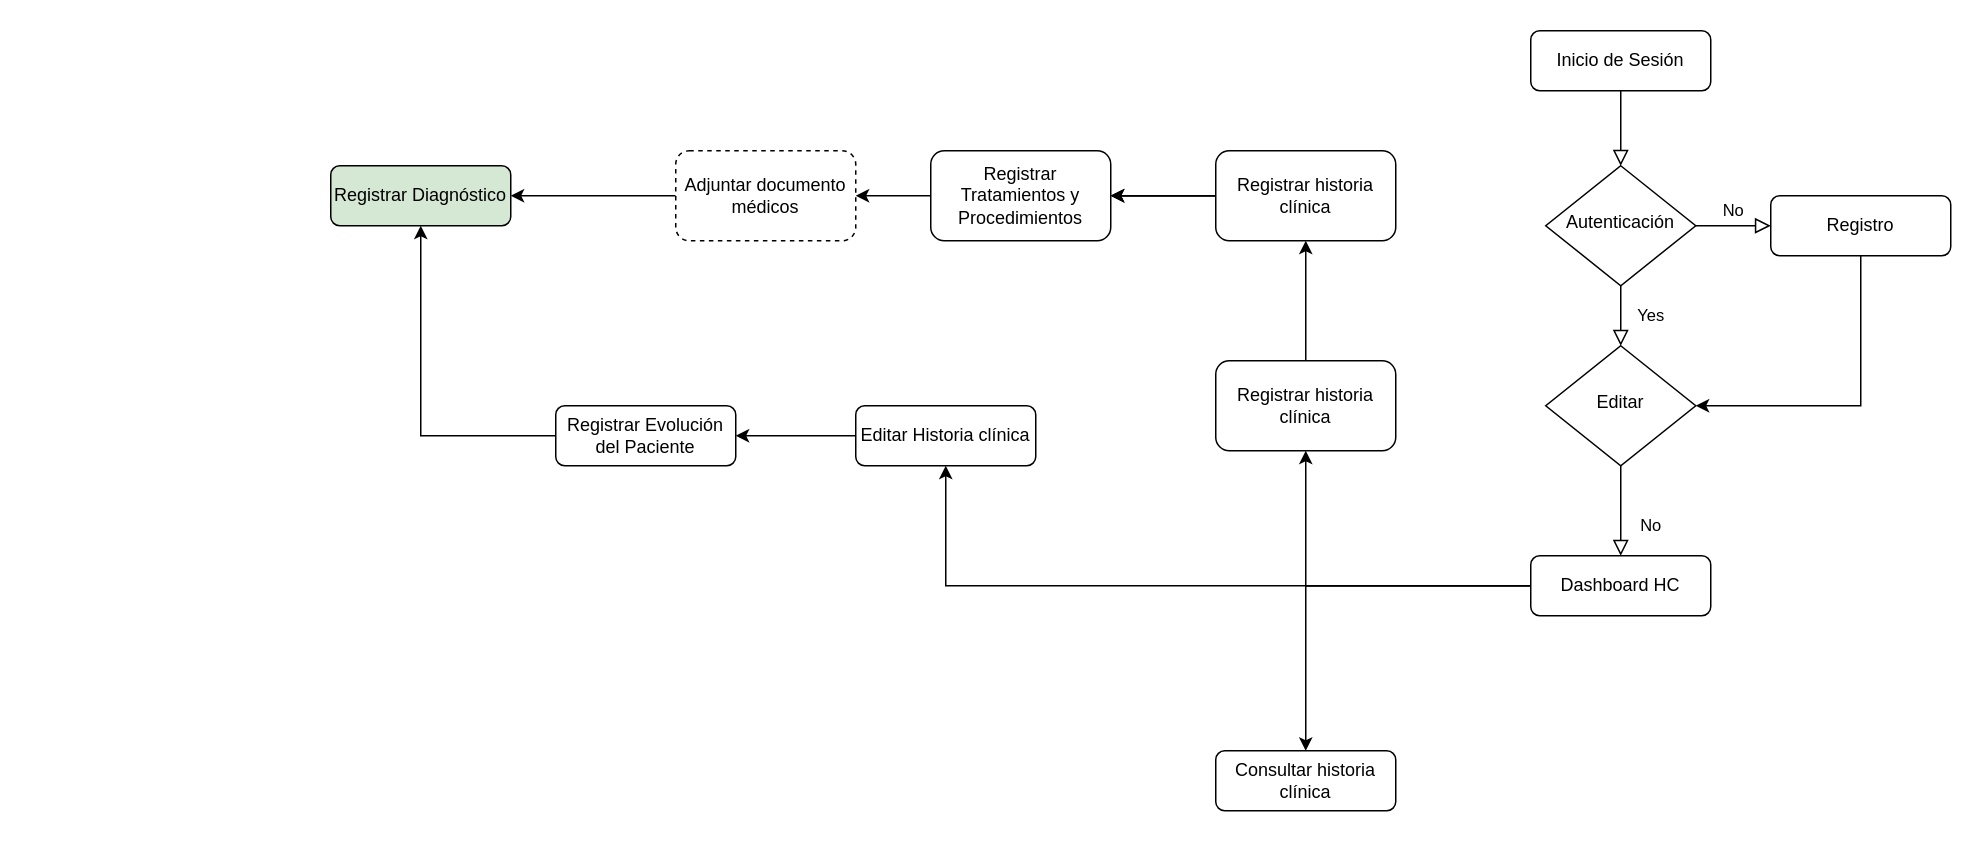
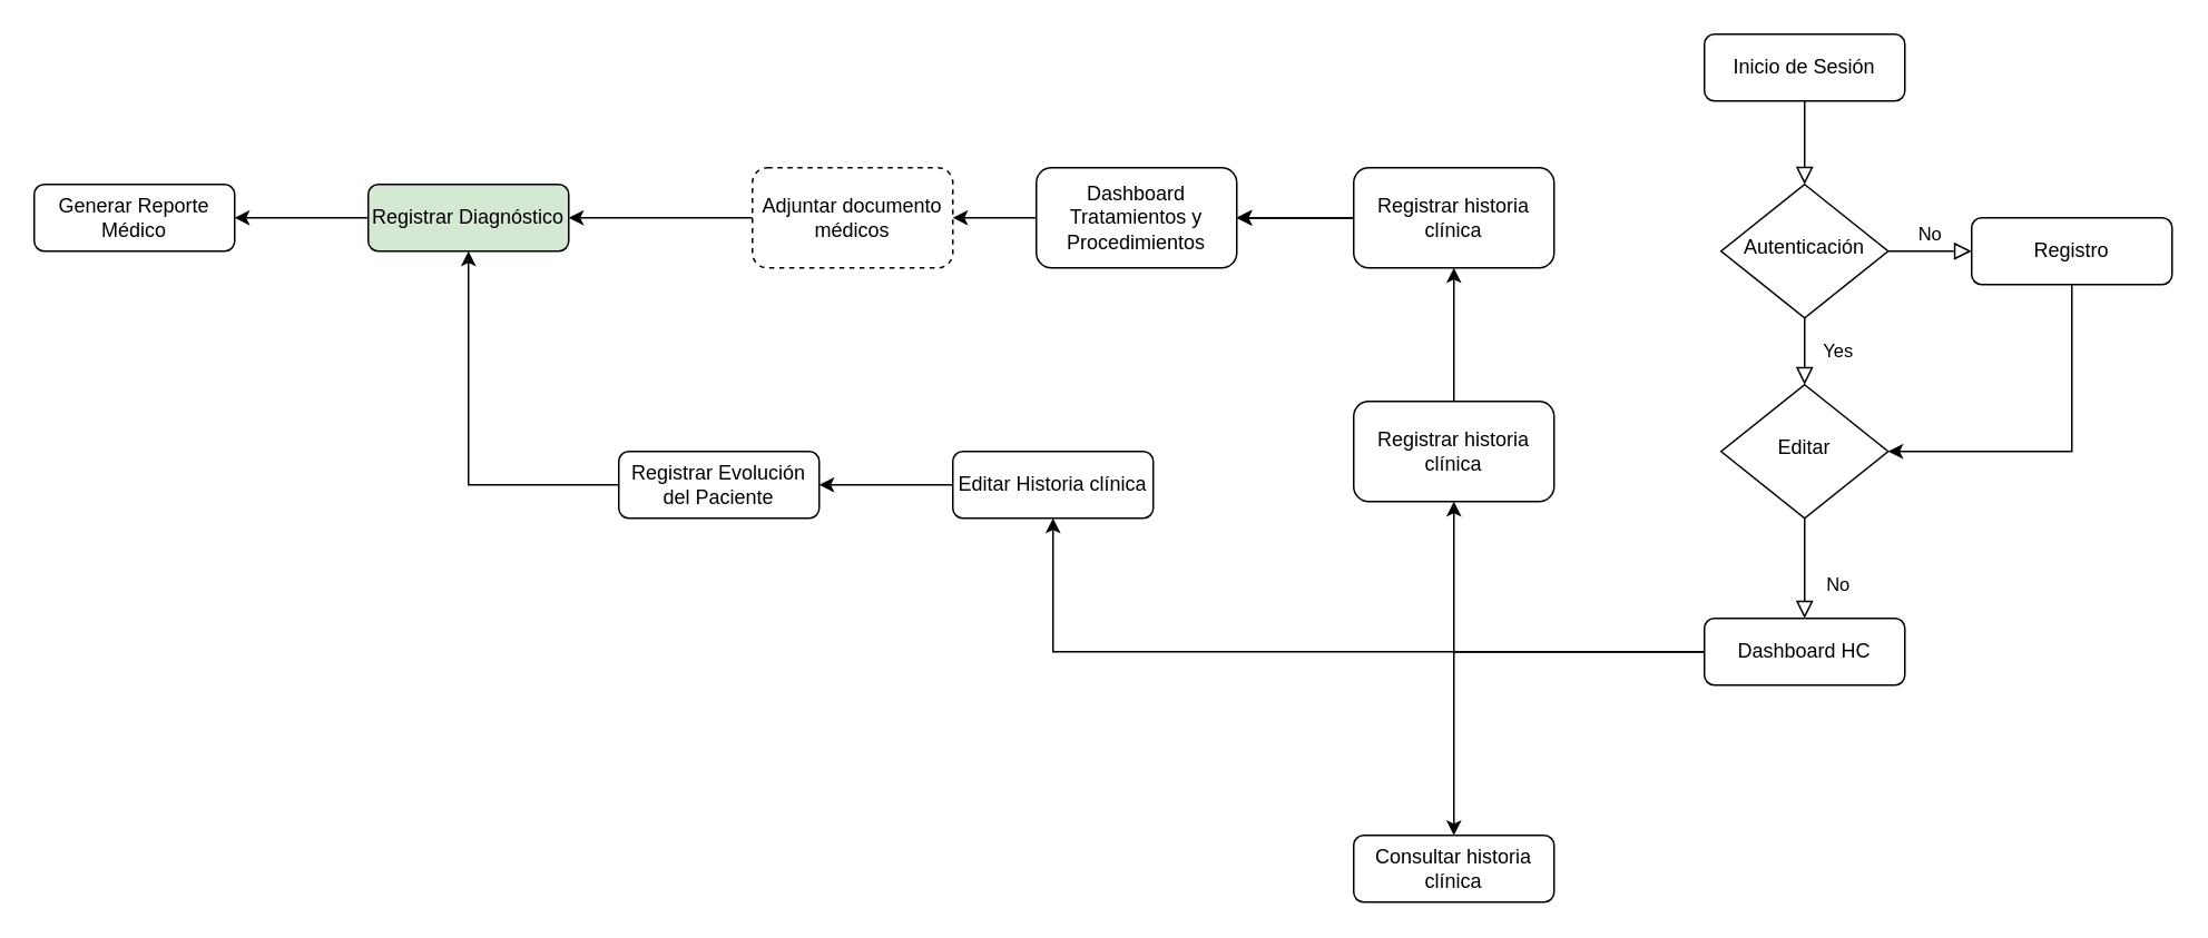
  <mxCell id="0" />
  <mxCell id="1" parent="0" />
  <mxCell id="2" value="" style="rounded=0;html=1;jettySize=auto;orthogonalLoop=1;fontSize=11;endArrow=block;endFill=0;endSize=8;strokeWidth=1;shadow=0;labelBackgroundColor=none;edgeStyle=orthogonalEdgeStyle;" parent="1" source="3" target="6" edge="1"><mxGeometry relative="1" as="geometry" /></mxCell>
  <mxCell id="3" value="Inicio de Sesión" style="rounded=1;whiteSpace=wrap;html=1;fontSize=12;glass=0;strokeWidth=1;shadow=0;" parent="1" vertex="1"><mxGeometry x="1020" y="20" width="120" height="40" as="geometry" /></mxCell>
  <mxCell id="4" value="Yes" style="rounded=0;html=1;jettySize=auto;orthogonalLoop=1;fontSize=11;endArrow=block;endFill=0;endSize=8;strokeWidth=1;shadow=0;labelBackgroundColor=none;edgeStyle=orthogonalEdgeStyle;" parent="1" source="6" target="10" edge="1"><mxGeometry y="20" relative="1" as="geometry"><mxPoint as="offset" /></mxGeometry></mxCell>
  <mxCell id="5" value="No" style="edgeStyle=orthogonalEdgeStyle;rounded=0;html=1;jettySize=auto;orthogonalLoop=1;fontSize=11;endArrow=block;endFill=0;endSize=8;strokeWidth=1;shadow=0;labelBackgroundColor=none;" parent="1" source="6" target="8" edge="1"><mxGeometry y="10" relative="1" as="geometry"><mxPoint as="offset" /></mxGeometry></mxCell>
  <mxCell id="6" value="Autenticación" style="rhombus;whiteSpace=wrap;html=1;shadow=0;fontFamily=Helvetica;fontSize=12;align=center;strokeWidth=1;spacing=6;spacingTop=-4;" parent="1" vertex="1"><mxGeometry x="1030" y="110" width="100" height="80" as="geometry" /></mxCell>
  <mxCell id="7" style="edgeStyle=orthogonalEdgeStyle;rounded=0;orthogonalLoop=1;jettySize=auto;html=1;exitX=0.5;exitY=1;exitDx=0;exitDy=0;entryX=1;entryY=0.5;entryDx=0;entryDy=0;" edge="1" parent="1" source="8" target="10"><mxGeometry relative="1" as="geometry"><mxPoint x="1270" y="220" as="sourcePoint" /><mxPoint x="1170" y="300" as="targetPoint" /></mxGeometry></mxCell>
  <mxCell id="8" value="Registro" style="rounded=1;whiteSpace=wrap;html=1;fontSize=12;glass=0;strokeWidth=1;shadow=0;" parent="1" vertex="1"><mxGeometry x="1180" y="130" width="120" height="40" as="geometry" /></mxCell>
  <mxCell id="9" value="No" style="rounded=0;html=1;jettySize=auto;orthogonalLoop=1;fontSize=11;endArrow=block;endFill=0;endSize=8;strokeWidth=1;shadow=0;labelBackgroundColor=none;edgeStyle=orthogonalEdgeStyle;" parent="1" source="10" target="14" edge="1"><mxGeometry x="0.333" y="20" relative="1" as="geometry"><mxPoint as="offset" /></mxGeometry></mxCell>
  <mxCell id="10" value="Editar" style="rhombus;whiteSpace=wrap;html=1;shadow=0;fontFamily=Helvetica;fontSize=12;align=center;strokeWidth=1;spacing=6;spacingTop=-4;" parent="1" vertex="1"><mxGeometry x="1030" y="230" width="100" height="80" as="geometry" /></mxCell>
  <mxCell id="11" value="" style="edgeStyle=orthogonalEdgeStyle;rounded=0;orthogonalLoop=1;jettySize=auto;html=1;" edge="1" parent="1" source="14" target="16"><mxGeometry relative="1" as="geometry" /></mxCell>
  <mxCell id="12" value="" style="edgeStyle=orthogonalEdgeStyle;rounded=0;orthogonalLoop=1;jettySize=auto;html=1;" edge="1" parent="1" source="14" target="18"><mxGeometry relative="1" as="geometry" /></mxCell>
  <mxCell id="13" value="" style="edgeStyle=orthogonalEdgeStyle;rounded=0;orthogonalLoop=1;jettySize=auto;html=1;" edge="1" parent="1" source="14" target="19"><mxGeometry relative="1" as="geometry" /></mxCell>
  <mxCell id="14" value="Dashboard HC" style="rounded=1;whiteSpace=wrap;html=1;fontSize=12;glass=0;strokeWidth=1;shadow=0;" parent="1" vertex="1"><mxGeometry x="1020" y="370" width="120" height="40" as="geometry" /></mxCell>
  <mxCell id="15" value="" style="edgeStyle=orthogonalEdgeStyle;rounded=0;orthogonalLoop=1;jettySize=auto;html=1;" edge="1" parent="1" source="16" target="20"><mxGeometry relative="1" as="geometry" /></mxCell>
  <mxCell id="16" value="Registrar historia clínica" style="whiteSpace=wrap;html=1;rounded=1;glass=0;strokeWidth=1;shadow=0;" vertex="1" parent="1"><mxGeometry x="810" y="240" width="120" height="60" as="geometry" /></mxCell>
  <mxCell id="17" value="" style="edgeStyle=orthogonalEdgeStyle;rounded=0;orthogonalLoop=1;jettySize=auto;html=1;" edge="1" parent="1" source="18" target="31"><mxGeometry relative="1" as="geometry" /></mxCell>
  <mxCell id="18" value="Editar Historia clínica" style="rounded=1;whiteSpace=wrap;html=1;fontSize=12;glass=0;strokeWidth=1;shadow=0;" vertex="1" parent="1"><mxGeometry x="570" y="270" width="120" height="40" as="geometry" /></mxCell>
  <mxCell id="19" value="Consultar historia clínica" style="rounded=1;whiteSpace=wrap;html=1;fontSize=12;glass=0;strokeWidth=1;shadow=0;" vertex="1" parent="1"><mxGeometry x="810" y="500" width="120" height="40" as="geometry" /></mxCell>
  <mxCell id="20" value="Registrar historia clínica" style="whiteSpace=wrap;html=1;rounded=1;glass=0;strokeWidth=1;shadow=0;" vertex="1" parent="1"><mxGeometry x="810" y="100" width="120" height="60" as="geometry" /></mxCell>
  <mxCell id="21" value="" style="edgeStyle=orthogonalEdgeStyle;rounded=0;orthogonalLoop=1;jettySize=auto;html=1;entryX=1;entryY=0.5;entryDx=0;entryDy=0;" edge="1" parent="1" source="22" target="24"><mxGeometry relative="1" as="geometry"><mxPoint x="420" y="130" as="targetPoint" /></mxGeometry></mxCell>
  <mxCell id="22" value="Adjuntar documento médicos" style="whiteSpace=wrap;html=1;rounded=1;glass=0;strokeWidth=1;shadow=0;dashed=1;" vertex="1" parent="1"><mxGeometry x="450" y="100" width="120" height="60" as="geometry" /></mxCell>
+ <mxCell id="23" value="" style="edgeStyle=orthogonalEdgeStyle;rounded=0;orthogonalLoop=1;jettySize=auto;html=1;" edge="1" parent="1" source="24" target="32"><mxGeometry relative="1" as="geometry" /></mxCell>
  <mxCell id="24" value="Registrar Diagnóstico" style="rounded=1;whiteSpace=wrap;html=1;fontSize=12;glass=0;strokeWidth=1;shadow=0;fillColor=#d5e8d4;" vertex="1" parent="1"><mxGeometry x="220" y="110" width="120" height="40" as="geometry" /></mxCell>
  <mxCell id="25" value="" style="edgeStyle=orthogonalEdgeStyle;rounded=0;orthogonalLoop=1;jettySize=auto;html=1;" edge="1" parent="1" source="20" target="29"><mxGeometry relative="1" as="geometry"><mxPoint x="810" y="130" as="sourcePoint" /><mxPoint x="290" y="80" as="targetPoint" /></mxGeometry></mxCell>
  <mxCell id="26" value="" style="edgeStyle=orthogonalEdgeStyle;rounded=0;orthogonalLoop=1;jettySize=auto;html=1;" edge="1" parent="1" source="20" target="29"><mxGeometry relative="1" as="geometry"><mxPoint x="810" y="130" as="sourcePoint" /><mxPoint x="290" y="80" as="targetPoint" /></mxGeometry></mxCell>
  <mxCell id="27" value="" style="edgeStyle=orthogonalEdgeStyle;rounded=0;orthogonalLoop=1;jettySize=auto;html=1;" edge="1" parent="1" source="20" target="29"><mxGeometry relative="1" as="geometry"><mxPoint x="810" y="130" as="sourcePoint" /><mxPoint x="360" y="50" as="targetPoint" /></mxGeometry></mxCell>
  <mxCell id="28" value="" style="edgeStyle=orthogonalEdgeStyle;rounded=0;orthogonalLoop=1;jettySize=auto;html=1;" edge="1" parent="1" source="29" target="22"><mxGeometry relative="1" as="geometry" /></mxCell>
- <mxCell id="29" value="Registrar Tratamientos y Procedimientos" style="whiteSpace=wrap;html=1;rounded=1;glass=0;strokeWidth=1;shadow=0;" vertex="1" parent="1"><mxGeometry x="620" y="100" width="120" height="60" as="geometry" /></mxCell>
+ <mxCell id="29" value="Dashboard Tratamientos y Procedimientos" style="whiteSpace=wrap;html=1;rounded=1;glass=0;strokeWidth=1;shadow=0;" vertex="1" parent="1"><mxGeometry x="620" y="100" width="120" height="60" as="geometry" /></mxCell>
  <mxCell id="30" value="" style="edgeStyle=orthogonalEdgeStyle;rounded=0;orthogonalLoop=1;jettySize=auto;html=1;" edge="1" parent="1" source="31" target="24"><mxGeometry relative="1" as="geometry"><mxPoint x="230" y="290" as="targetPoint" /></mxGeometry></mxCell>
  <mxCell id="31" value="Registrar Evolución del Paciente" style="rounded=1;whiteSpace=wrap;html=1;fontSize=12;glass=0;strokeWidth=1;shadow=0;" vertex="1" parent="1"><mxGeometry x="370" y="270" width="120" height="40" as="geometry" /></mxCell>
+ <mxCell id="32" value="Generar Reporte Médico" style="rounded=1;whiteSpace=wrap;html=1;fontSize=12;glass=0;strokeWidth=1;shadow=0;" vertex="1" parent="1"><mxGeometry x="20" y="110" width="120" height="40" as="geometry" /></mxCell>
